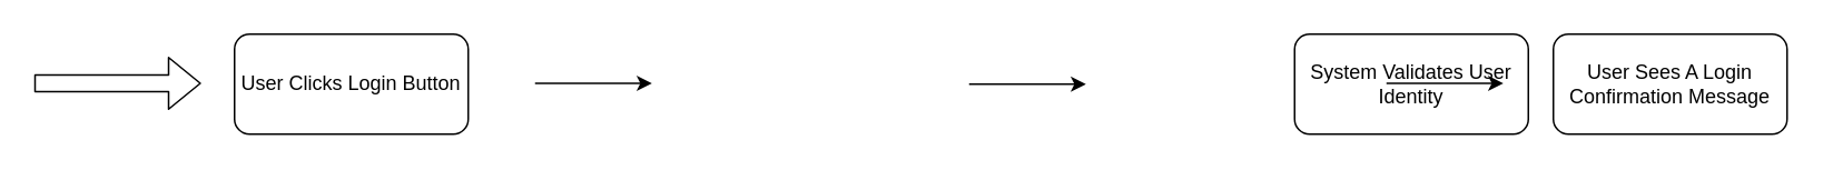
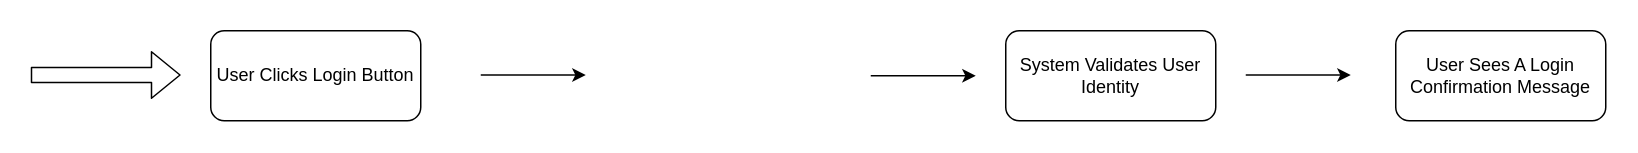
  <mxCell id="0" />
  <mxCell id="1" parent="0" />
  <mxCell id="2" value="" style="shape=flexArrow;endArrow=classic;html=1;" parent="1" edge="1"><mxGeometry width="50" height="50" relative="1" as="geometry"><mxPoint x="20" y="49.5" as="sourcePoint" /><mxPoint x="120" y="49.5" as="targetPoint" /></mxGeometry></mxCell>
  <mxCell id="3" value="" style="endArrow=classic;html=1;" parent="1" edge="1"><mxGeometry width="50" height="50" relative="1" as="geometry"><mxPoint x="580" y="50" as="sourcePoint" /><mxPoint x="650" y="50" as="targetPoint" /></mxGeometry></mxCell>
- <mxCell id="4" value="System Validates User Identity" style="rounded=1;whiteSpace=wrap;html=1;" parent="1" vertex="1"><mxGeometry x="775" y="20" width="140" height="60" as="geometry" /></mxCell>
+ <mxCell id="4" value="System Validates User Identity" style="rounded=1;whiteSpace=wrap;html=1;" parent="1" vertex="1"><mxGeometry x="670" y="20" width="140" height="60" as="geometry" /></mxCell>
  <mxCell id="5" value="" style="endArrow=classic;html=1;" parent="1" edge="1"><mxGeometry width="50" height="50" relative="1" as="geometry"><mxPoint x="830" y="49.5" as="sourcePoint" /><mxPoint x="900" y="49.5" as="targetPoint" /></mxGeometry></mxCell>
  <mxCell id="6" value="User Sees A Login Confirmation Message" style="rounded=1;whiteSpace=wrap;html=1;" parent="1" vertex="1"><mxGeometry x="930" y="20" width="140" height="60" as="geometry" /></mxCell>
  <mxCell id="7" value="User Clicks Login Button" style="rounded=1;whiteSpace=wrap;html=1;" parent="1" vertex="1"><mxGeometry x="140" y="20" width="140" height="60" as="geometry" /></mxCell>
  <mxCell id="8" value="" style="endArrow=classic;html=1;" parent="1" edge="1"><mxGeometry width="50" height="50" relative="1" as="geometry"><mxPoint x="320" y="49.5" as="sourcePoint" /><mxPoint x="390" y="49.5" as="targetPoint" /></mxGeometry></mxCell>
